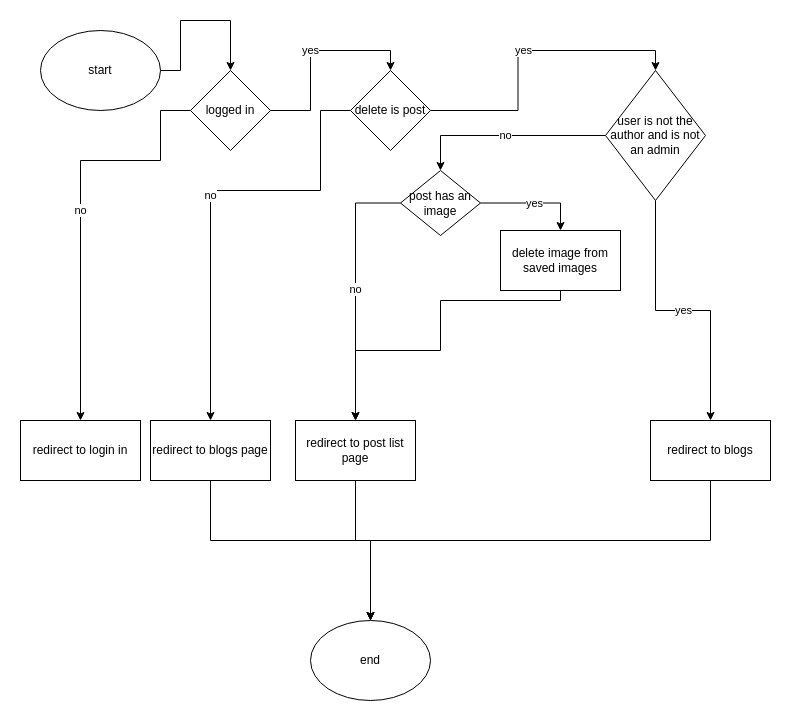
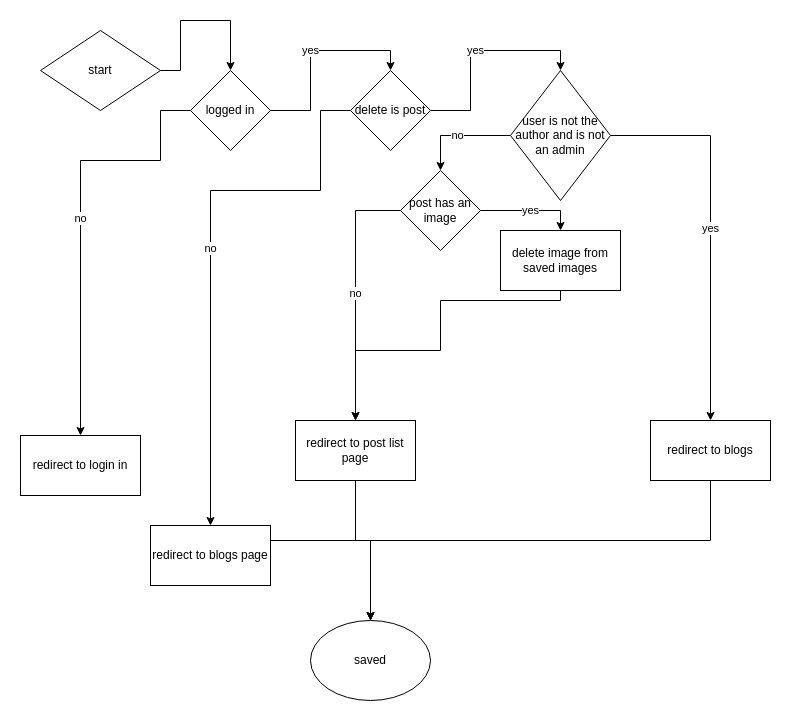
  <mxCell id="0" />
  <mxCell id="1" parent="0" />
  <mxCell id="2" value="" style="edgeStyle=orthogonalEdgeStyle;rounded=0;orthogonalLoop=1;jettySize=auto;html=1;exitX=1;exitY=0.5;exitDx=0;exitDy=0;entryX=0.5;entryY=0;entryDx=0;entryDy=0;" edge="1" parent="1" source="3" target="6"><mxGeometry relative="1" as="geometry"><Array as="points"><mxPoint x="180" y="70" /><mxPoint x="180" y="20" /><mxPoint x="230" y="20" /></Array></mxGeometry></mxCell>
- <mxCell id="3" value="start" style="ellipse;whiteSpace=wrap;html=1;" vertex="1" parent="1"><mxGeometry x="40" y="30" width="120" height="80" as="geometry" /></mxCell>
+ <mxCell id="3" value="start" style="rhombus;whiteSpace=wrap;html=1;" vertex="1" parent="1"><mxGeometry x="40" y="30" width="120" height="80" as="geometry" /></mxCell>
  <mxCell id="4" value="yes" style="edgeStyle=orthogonalEdgeStyle;rounded=0;orthogonalLoop=1;jettySize=auto;html=1;entryX=0.5;entryY=0;entryDx=0;entryDy=0;" edge="1" parent="1" source="6" target="9"><mxGeometry relative="1" as="geometry" /></mxCell>
  <mxCell id="5" value="no" style="edgeStyle=orthogonalEdgeStyle;rounded=0;orthogonalLoop=1;jettySize=auto;html=1;" edge="1" parent="1" source="6" target="22"><mxGeometry relative="1" as="geometry"><Array as="points"><mxPoint x="160" y="110" /><mxPoint x="160" y="160" /><mxPoint x="80" y="160" /></Array></mxGeometry></mxCell>
  <mxCell id="6" value="logged in" style="rhombus;whiteSpace=wrap;html=1;" vertex="1" parent="1"><mxGeometry x="190" y="70" width="80" height="80" as="geometry" /></mxCell>
  <mxCell id="7" value="yes" style="edgeStyle=orthogonalEdgeStyle;rounded=0;orthogonalLoop=1;jettySize=auto;html=1;entryX=0.5;entryY=0;entryDx=0;entryDy=0;" edge="1" parent="1" source="9" target="12"><mxGeometry relative="1" as="geometry" /></mxCell>
  <mxCell id="8" value="no" style="edgeStyle=orthogonalEdgeStyle;rounded=0;orthogonalLoop=1;jettySize=auto;html=1;entryX=0.5;entryY=0;entryDx=0;entryDy=0;" edge="1" parent="1" source="9" target="24"><mxGeometry relative="1" as="geometry"><Array as="points"><mxPoint x="320" y="110" /><mxPoint x="320" y="190" /><mxPoint x="210" y="190" /></Array></mxGeometry></mxCell>
  <mxCell id="9" value="delete is post" style="rhombus;whiteSpace=wrap;html=1;" vertex="1" parent="1"><mxGeometry x="350" y="70" width="80" height="80" as="geometry" /></mxCell>
  <mxCell id="10" value="yes" style="edgeStyle=orthogonalEdgeStyle;rounded=0;orthogonalLoop=1;jettySize=auto;html=1;" edge="1" parent="1" source="12" target="14"><mxGeometry relative="1" as="geometry" /></mxCell>
  <mxCell id="11" value="no" style="edgeStyle=orthogonalEdgeStyle;rounded=0;orthogonalLoop=1;jettySize=auto;html=1;exitX=0;exitY=0.5;exitDx=0;exitDy=0;" edge="1" parent="1" source="12" target="17"><mxGeometry relative="1" as="geometry"><mxPoint x="440" y="210" as="targetPoint" /><Array as="points"><mxPoint x="440" y="135" /></Array></mxGeometry></mxCell>
- <mxCell id="12" value="user is not the author and is not an admin" style="rhombus;whiteSpace=wrap;html=1;" vertex="1" parent="1"><mxGeometry x="605" y="70" width="100" height="130" as="geometry" /></mxCell>
+ <mxCell id="12" value="user is not the author and is not an admin" style="rhombus;whiteSpace=wrap;html=1;" vertex="1" parent="1"><mxGeometry x="510" y="70" width="100" height="130" as="geometry" /></mxCell>
  <mxCell id="13" style="edgeStyle=orthogonalEdgeStyle;rounded=0;orthogonalLoop=1;jettySize=auto;html=1;entryX=0.5;entryY=0;entryDx=0;entryDy=0;" edge="1" parent="1" source="14" target="25"><mxGeometry relative="1" as="geometry"><Array as="points"><mxPoint x="710" y="540" /><mxPoint x="370" y="540" /></Array></mxGeometry></mxCell>
  <mxCell id="14" value="redirect to blogs" style="whiteSpace=wrap;html=1;" vertex="1" parent="1"><mxGeometry x="650" y="420" width="120" height="60" as="geometry" /></mxCell>
  <mxCell id="15" value="yes" style="edgeStyle=orthogonalEdgeStyle;rounded=0;orthogonalLoop=1;jettySize=auto;html=1;entryX=0.5;entryY=0;entryDx=0;entryDy=0;" edge="1" parent="1" source="17" target="19"><mxGeometry relative="1" as="geometry" /></mxCell>
  <mxCell id="16" value="no" style="edgeStyle=orthogonalEdgeStyle;rounded=0;orthogonalLoop=1;jettySize=auto;html=1;exitX=0;exitY=0.5;exitDx=0;exitDy=0;" edge="1" parent="1" source="17" target="21"><mxGeometry relative="1" as="geometry"><mxPoint x="425" y="290" as="sourcePoint" /></mxGeometry></mxCell>
- <mxCell id="17" value="post has an image" style="rhombus;whiteSpace=wrap;html=1;" vertex="1" parent="1"><mxGeometry x="400" y="170" width="80" height="65" as="geometry" /></mxCell>
+ <mxCell id="17" value="post has an image" style="rhombus;whiteSpace=wrap;html=1;" vertex="1" parent="1"><mxGeometry x="400" y="170" width="80" height="80" as="geometry" /></mxCell>
  <mxCell id="18" style="edgeStyle=orthogonalEdgeStyle;rounded=0;orthogonalLoop=1;jettySize=auto;html=1;entryX=0.5;entryY=0;entryDx=0;entryDy=0;exitX=0.5;exitY=1;exitDx=0;exitDy=0;" edge="1" parent="1" source="19" target="21"><mxGeometry relative="1" as="geometry"><Array as="points"><mxPoint x="560" y="300" /><mxPoint x="440" y="300" /><mxPoint x="440" y="350" /><mxPoint x="355" y="350" /></Array></mxGeometry></mxCell>
  <mxCell id="19" value="delete image from saved images" style="whiteSpace=wrap;html=1;" vertex="1" parent="1"><mxGeometry x="500" y="230" width="120" height="60" as="geometry" /></mxCell>
  <mxCell id="20" style="edgeStyle=orthogonalEdgeStyle;rounded=0;orthogonalLoop=1;jettySize=auto;html=1;" edge="1" parent="1" source="21" target="25"><mxGeometry relative="1" as="geometry"><Array as="points"><mxPoint x="355" y="540" /><mxPoint x="370" y="540" /></Array></mxGeometry></mxCell>
  <mxCell id="21" value="redirect to post list page" style="whiteSpace=wrap;html=1;" vertex="1" parent="1"><mxGeometry x="295" y="420" width="120" height="60" as="geometry" /></mxCell>
- <mxCell id="22" value="redirect to login in" style="whiteSpace=wrap;html=1;" vertex="1" parent="1"><mxGeometry x="20" y="420" width="120" height="60" as="geometry" /></mxCell>
+ <mxCell id="22" value="redirect to login in" style="whiteSpace=wrap;html=1;" vertex="1" parent="1"><mxGeometry x="20" y="435" width="120" height="60" as="geometry" /></mxCell>
  <mxCell id="23" style="edgeStyle=orthogonalEdgeStyle;rounded=0;orthogonalLoop=1;jettySize=auto;html=1;" edge="1" parent="1" source="24" target="25"><mxGeometry relative="1" as="geometry"><Array as="points"><mxPoint x="210" y="540" /><mxPoint x="370" y="540" /></Array></mxGeometry></mxCell>
- <mxCell id="24" value="redirect to blogs page" style="whiteSpace=wrap;html=1;" vertex="1" parent="1"><mxGeometry x="150" y="420" width="120" height="60" as="geometry" /></mxCell>
- <mxCell id="25" value="end" style="ellipse;whiteSpace=wrap;html=1;" vertex="1" parent="1"><mxGeometry x="310" y="620" width="120" height="80" as="geometry" /></mxCell>
+ <mxCell id="24" value="redirect to blogs page" style="whiteSpace=wrap;html=1;" vertex="1" parent="1"><mxGeometry x="150" y="525" width="120" height="60" as="geometry" /></mxCell>
+ <mxCell id="25" value="saved" style="ellipse;whiteSpace=wrap;html=1;" vertex="1" parent="1"><mxGeometry x="310" y="620" width="120" height="80" as="geometry" /></mxCell>
